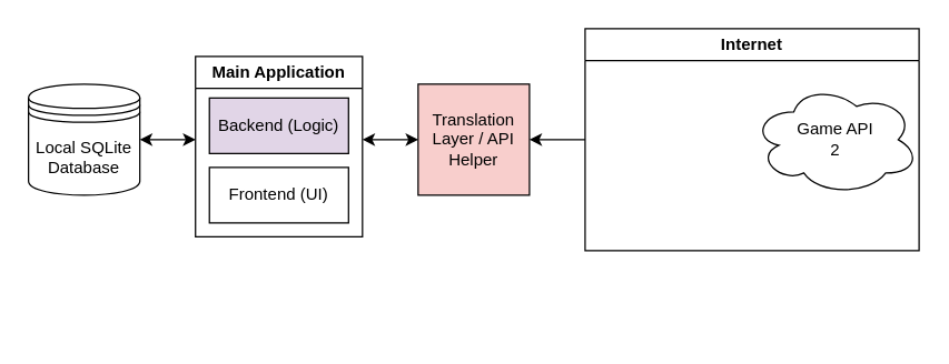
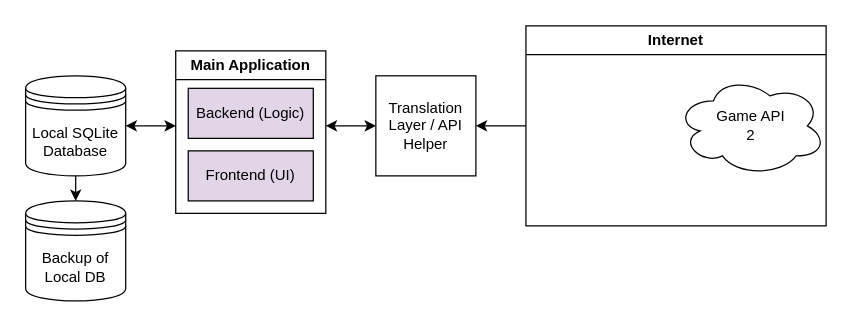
  <mxCell id="0" />
  <mxCell id="1" parent="0" />
  <mxCell id="2" value="Local SQLite Database" style="shape=datastore;whiteSpace=wrap;html=1;" parent="1" vertex="1"><mxGeometry x="20" y="60" width="80" height="80" as="geometry" /></mxCell>
  <mxCell id="3" value="Internet" style="swimlane;whiteSpace=wrap;html=1;" parent="1" vertex="1"><mxGeometry x="420" y="20" width="240" height="160" as="geometry" /></mxCell>
  <mxCell id="4" value="Game API&lt;br&gt;2" style="ellipse;shape=cloud;whiteSpace=wrap;html=1;" parent="3" vertex="1"><mxGeometry x="120" y="40" width="120" height="80" as="geometry" /></mxCell>
- <mxCell id="5" value="Translation Layer / API Helper" style="rounded=0;whiteSpace=wrap;html=1;fillColor=#f8cecc;" parent="1" vertex="1"><mxGeometry x="300" y="60" width="80" height="80" as="geometry" /></mxCell>
+ <mxCell id="5" value="Translation Layer / API Helper" style="rounded=0;whiteSpace=wrap;html=1;" parent="1" vertex="1"><mxGeometry x="300" y="60" width="80" height="80" as="geometry" /></mxCell>
  <mxCell id="6" value="" style="endArrow=classic;startArrow=classic;html=1;rounded=0;exitX=1;exitY=0.5;exitDx=0;exitDy=0;entryX=0;entryY=0.5;entryDx=0;entryDy=0;" parent="1" target="5" edge="1"><mxGeometry width="50" height="50" relative="1" as="geometry"><mxPoint x="260" y="100" as="sourcePoint" /><mxPoint x="300" y="40" as="targetPoint" /></mxGeometry></mxCell>
  <mxCell id="7" value="" style="endArrow=classic;html=1;rounded=0;entryX=1;entryY=0.5;entryDx=0;entryDy=0;exitX=0;exitY=0.5;exitDx=0;exitDy=0;" parent="1" source="3" target="5" edge="1"><mxGeometry width="50" height="50" relative="1" as="geometry"><mxPoint x="320" y="180" as="sourcePoint" /><mxPoint x="370" y="130" as="targetPoint" /></mxGeometry></mxCell>
  <mxCell id="8" value="" style="endArrow=classic;startArrow=classic;html=1;rounded=0;exitX=1;exitY=0.5;exitDx=0;exitDy=0;" parent="1" source="2" edge="1"><mxGeometry width="50" height="50" relative="1" as="geometry"><mxPoint x="90" y="150" as="sourcePoint" /><mxPoint x="140" y="100" as="targetPoint" /></mxGeometry></mxCell>
+ <mxCell id="9" value="Backup of Local DB" style="shape=datastore;whiteSpace=wrap;html=1;" parent="1" vertex="1"><mxGeometry x="20" y="160" width="80" height="80" as="geometry" /></mxCell>
+ <mxCell id="10" value="" style="endArrow=classic;html=1;rounded=0;entryX=0.5;entryY=0;entryDx=0;entryDy=0;exitX=0.5;exitY=1;exitDx=0;exitDy=0;" parent="1" source="2" target="9" edge="1"><mxGeometry width="50" height="50" relative="1" as="geometry"><mxPoint x="290" y="180" as="sourcePoint" /><mxPoint x="340" y="130" as="targetPoint" /></mxGeometry></mxCell>
  <mxCell id="11" value="Main Application" style="swimlane;whiteSpace=wrap;html=1;" vertex="1" parent="1"><mxGeometry x="140" y="40" width="120" height="130" as="geometry" /></mxCell>
  <mxCell id="12" value="Backend (Logic)" style="rounded=0;whiteSpace=wrap;html=1;fillColor=#e1d5e7;" vertex="1" parent="11"><mxGeometry x="10" y="30" width="100" height="40" as="geometry" /></mxCell>
- <mxCell id="13" value="Frontend (UI)" style="rounded=0;whiteSpace=wrap;html=1;" vertex="1" parent="11"><mxGeometry x="10" y="80" width="100" height="40" as="geometry" /></mxCell>
+ <mxCell id="13" value="Frontend (UI)" style="rounded=0;whiteSpace=wrap;html=1;fillColor=#e1d5e7;" vertex="1" parent="11"><mxGeometry x="10" y="80" width="100" height="40" as="geometry" /></mxCell>
